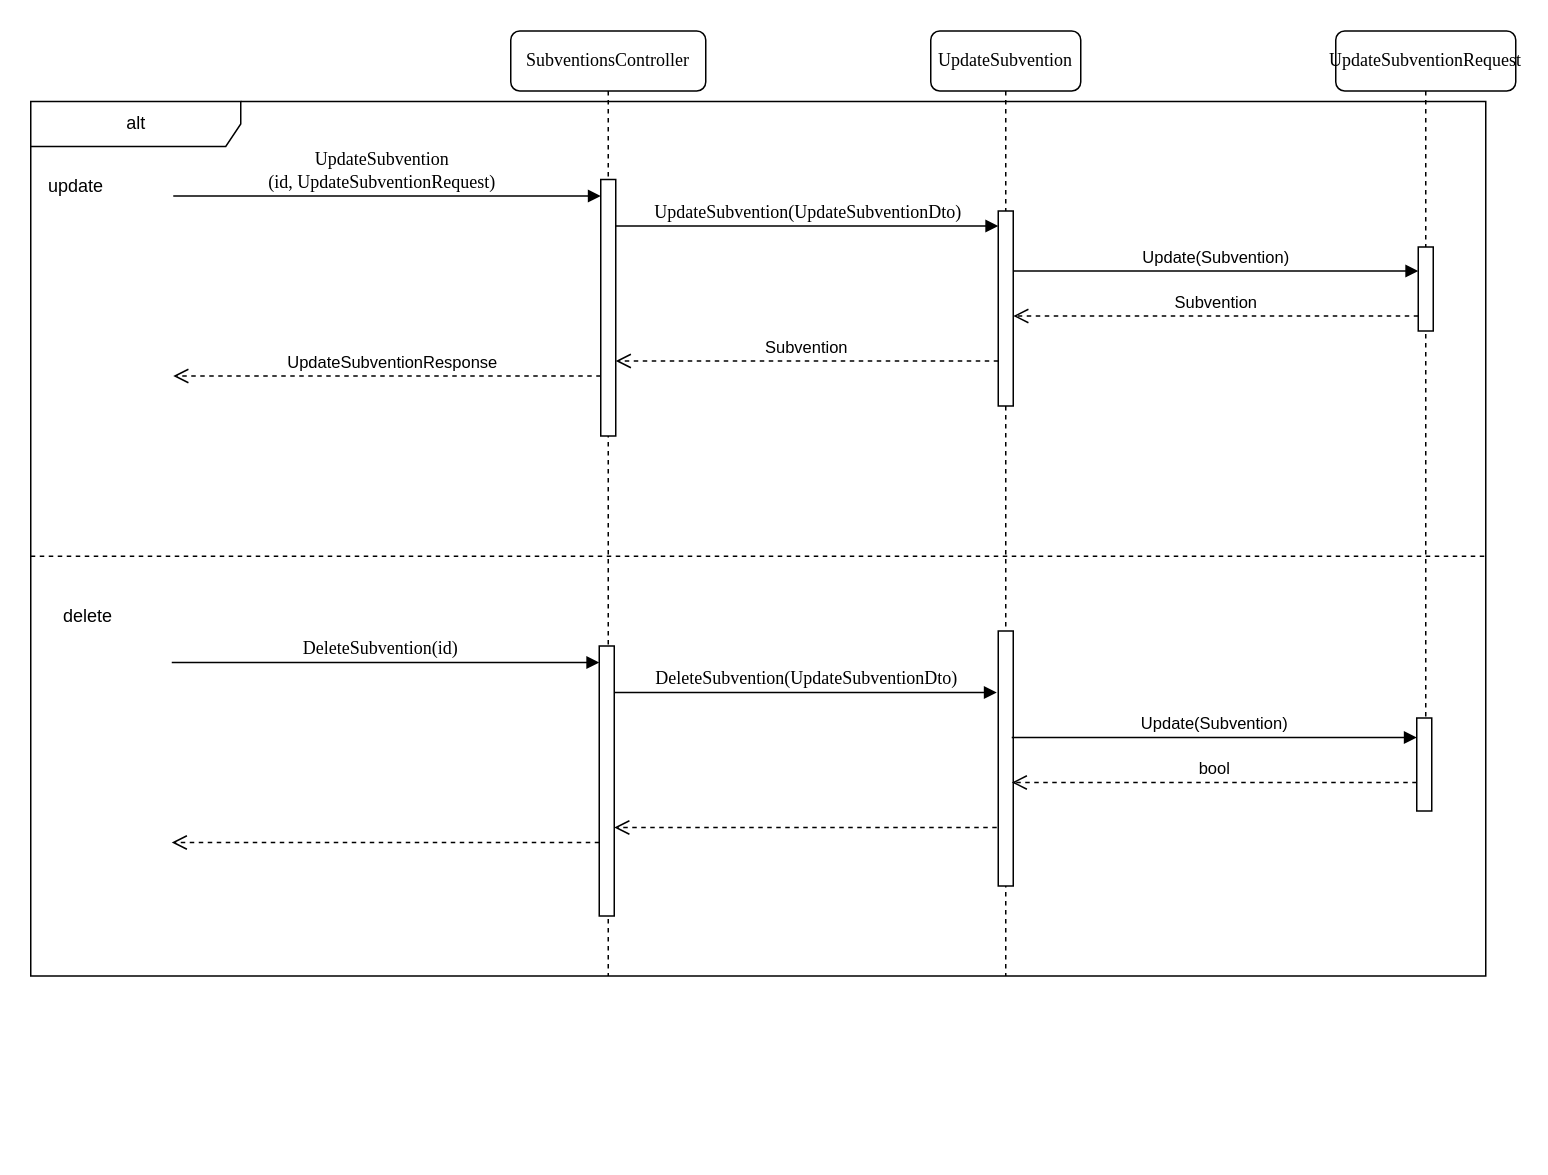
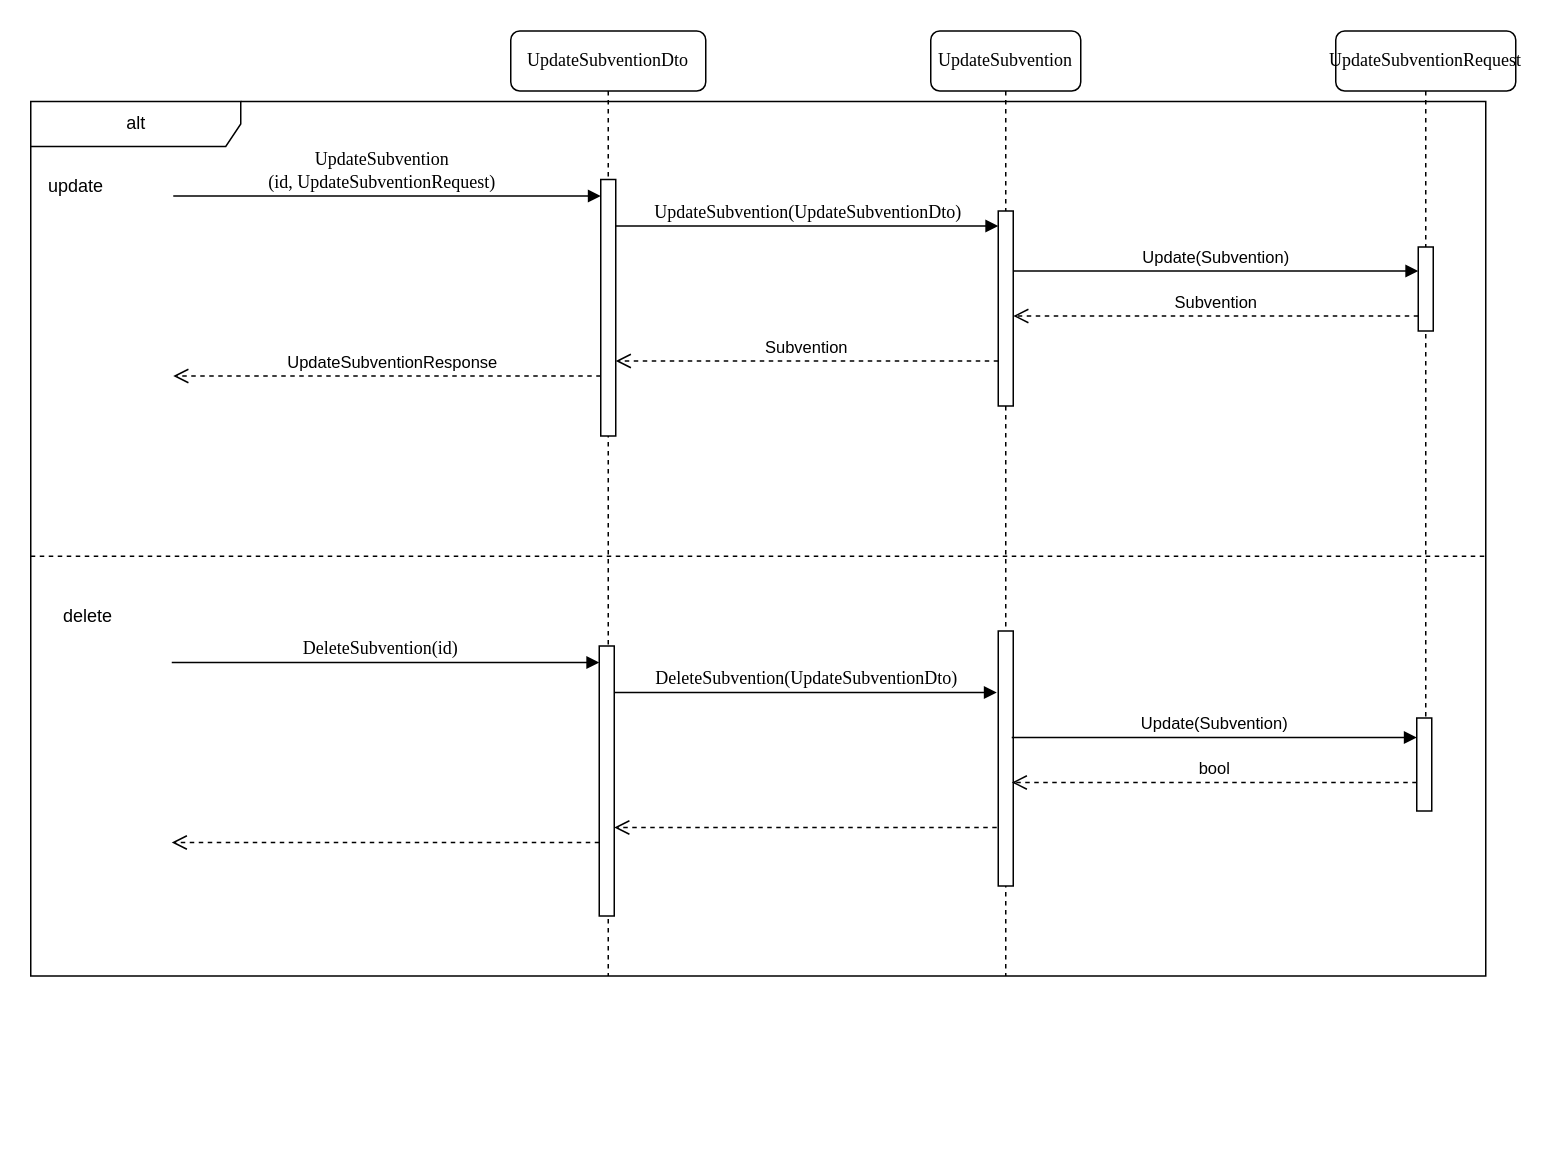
  <mxCell id="0" />
  <mxCell id="1" parent="0" />
  <mxCell id="2" value="alt" style="shape=umlFrame;tabWidth=110;tabHeight=30;tabPosition=left;html=1;boundedLbl=1;labelInHeader=1;width=140;height=30;" vertex="1" parent="1"><mxGeometry x="20" y="67" width="970" height="583" as="geometry" /></mxCell>
  <mxCell id="3" value="update" style="text" vertex="1" parent="2"><mxGeometry width="100" height="20" relative="1" as="geometry"><mxPoint x="10" y="43" as="offset" /></mxGeometry></mxCell>
  <mxCell id="4" value="delete" style="line;strokeWidth=1;dashed=1;labelPosition=center;verticalLabelPosition=bottom;align=left;verticalAlign=top;spacingLeft=20;spacingTop=15;" vertex="1" parent="2"><mxGeometry y="291.5" width="970.0" height="23.32" as="geometry" /></mxCell>
- <mxCell id="5" value="SubventionsController" style="shape=umlLifeline;perimeter=lifelinePerimeter;whiteSpace=wrap;html=1;container=1;collapsible=0;recursiveResize=0;outlineConnect=0;rounded=1;shadow=0;comic=0;labelBackgroundColor=none;strokeWidth=1;fontFamily=Verdana;fontSize=12;align=center;" parent="1" vertex="1"><mxGeometry x="340" y="20" width="130" height="630" as="geometry" /></mxCell>
+ <mxCell id="5" value="UpdateSubventionDto" style="shape=umlLifeline;perimeter=lifelinePerimeter;whiteSpace=wrap;html=1;container=1;collapsible=0;recursiveResize=0;outlineConnect=0;rounded=1;shadow=0;comic=0;labelBackgroundColor=none;strokeWidth=1;fontFamily=Verdana;fontSize=12;align=center;" parent="1" vertex="1"><mxGeometry x="340" y="20" width="130" height="630" as="geometry" /></mxCell>
  <mxCell id="6" value="" style="html=1;points=[];perimeter=orthogonalPerimeter;rounded=0;shadow=0;comic=0;labelBackgroundColor=none;strokeWidth=1;fontFamily=Verdana;fontSize=12;align=center;" parent="5" vertex="1"><mxGeometry x="60" y="99" width="10" height="171" as="geometry" /></mxCell>
  <mxCell id="7" value="UpdateSubvention" style="shape=umlLifeline;perimeter=lifelinePerimeter;whiteSpace=wrap;html=1;container=1;collapsible=0;recursiveResize=0;outlineConnect=0;rounded=1;shadow=0;comic=0;labelBackgroundColor=none;strokeWidth=1;fontFamily=Verdana;fontSize=12;align=center;" parent="1" vertex="1"><mxGeometry x="620" y="20" width="100" height="630" as="geometry" /></mxCell>
  <mxCell id="8" value="" style="html=1;points=[];perimeter=orthogonalPerimeter;rounded=0;shadow=0;comic=0;labelBackgroundColor=none;strokeWidth=1;fontFamily=Verdana;fontSize=12;align=center;" parent="7" vertex="1"><mxGeometry x="45" y="120" width="10" height="130" as="geometry" /></mxCell>
  <mxCell id="9" value="" style="html=1;points=[];perimeter=orthogonalPerimeter;rounded=0;shadow=0;comic=0;labelBackgroundColor=none;strokeWidth=1;fontFamily=Verdana;fontSize=12;align=center;" vertex="1" parent="7"><mxGeometry x="45" y="400" width="10" height="170" as="geometry" /></mxCell>
  <mxCell id="10" value="UpdateSubventionRequest" style="shape=umlLifeline;perimeter=lifelinePerimeter;whiteSpace=wrap;html=1;container=1;collapsible=0;recursiveResize=0;outlineConnect=0;rounded=1;shadow=0;comic=0;labelBackgroundColor=none;strokeWidth=1;fontFamily=Verdana;fontSize=12;align=center;" parent="1" vertex="1"><mxGeometry x="890" y="20" width="120" height="480" as="geometry" /></mxCell>
  <mxCell id="11" value="" style="html=1;points=[];perimeter=orthogonalPerimeter;" parent="10" vertex="1"><mxGeometry x="55" y="144" width="10" height="56" as="geometry" /></mxCell>
  <mxCell id="12" value="UpdateSubvention&lt;br&gt;(id, UpdateSubventionRequest)" style="html=1;verticalAlign=bottom;endArrow=block;labelBackgroundColor=none;fontFamily=Verdana;fontSize=12;edgeStyle=elbowEdgeStyle;elbow=vertical;" parent="1" target="6" edge="1"><mxGeometry x="-0.023" relative="1" as="geometry"><mxPoint x="115" y="130" as="sourcePoint" /><Array as="points"><mxPoint x="200" y="130" /><mxPoint x="140" y="290" /><mxPoint x="260" y="450" /><mxPoint x="260" y="280" /><mxPoint x="260" y="290" /></Array><mxPoint as="offset" /></mxGeometry></mxCell>
  <mxCell id="13" value="UpdateSubvention(UpdateSubventionDto)" style="html=1;verticalAlign=bottom;endArrow=block;labelBackgroundColor=none;fontFamily=Verdana;fontSize=12;edgeStyle=elbowEdgeStyle;elbow=vertical;" parent="1" source="6" target="8" edge="1"><mxGeometry relative="1" as="geometry"><mxPoint x="330" y="140" as="sourcePoint" /><Array as="points"><mxPoint x="430" y="150" /></Array></mxGeometry></mxCell>
  <mxCell id="14" value="Update(Subvention)" style="html=1;verticalAlign=bottom;endArrow=block;rounded=0;" parent="1" source="8" target="11" edge="1"><mxGeometry relative="1" as="geometry"><mxPoint x="520" y="150" as="sourcePoint" /><Array as="points"><mxPoint x="810" y="180" /></Array></mxGeometry></mxCell>
  <mxCell id="15" value="Subvention" style="html=1;verticalAlign=bottom;endArrow=open;dashed=1;endSize=8;rounded=0;" parent="1" source="11" target="8" edge="1"><mxGeometry relative="1" as="geometry"><mxPoint x="520" y="226" as="targetPoint" /><Array as="points"><mxPoint x="840" y="210" /></Array></mxGeometry></mxCell>
  <mxCell id="16" value="Subvention" style="html=1;verticalAlign=bottom;endArrow=open;dashed=1;endSize=8;rounded=0;" parent="1" source="8" target="6" edge="1"><mxGeometry relative="1" as="geometry"><mxPoint x="350" y="290" as="sourcePoint" /><mxPoint x="270" y="290" as="targetPoint" /><Array as="points"><mxPoint x="540" y="240" /></Array></mxGeometry></mxCell>
  <mxCell id="17" value="UpdateSubventionResponse" style="html=1;verticalAlign=bottom;endArrow=open;dashed=1;endSize=8;rounded=0;" parent="1" source="6" edge="1"><mxGeometry x="-0.025" relative="1" as="geometry"><mxPoint x="350" y="290" as="sourcePoint" /><mxPoint x="115" y="250" as="targetPoint" /><Array as="points"><mxPoint x="210" y="250" /></Array><mxPoint as="offset" /></mxGeometry></mxCell>
  <mxCell id="18" value="" style="html=1;points=[];perimeter=orthogonalPerimeter;rounded=0;shadow=0;comic=0;labelBackgroundColor=none;strokeWidth=1;fontFamily=Verdana;fontSize=12;align=center;" parent="1" vertex="1"><mxGeometry x="399" y="430" width="10" height="180" as="geometry" /></mxCell>
  <mxCell id="19" value="" style="html=1;points=[];perimeter=orthogonalPerimeter;" parent="1" vertex="1"><mxGeometry x="944" y="478" width="10" height="62" as="geometry" /></mxCell>
  <mxCell id="20" value="DeleteSubvention(id)" style="html=1;verticalAlign=bottom;endArrow=block;labelBackgroundColor=none;fontFamily=Verdana;fontSize=12;edgeStyle=elbowEdgeStyle;elbow=horizontal;" parent="1" target="18" edge="1"><mxGeometry x="-0.023" relative="1" as="geometry"><mxPoint x="114" y="441" as="sourcePoint" /><Array as="points"><mxPoint x="199" y="441" /><mxPoint x="139" y="601" /><mxPoint x="259" y="761" /><mxPoint x="259" y="591" /><mxPoint x="259" y="601" /></Array><mxPoint as="offset" /></mxGeometry></mxCell>
  <mxCell id="21" value="DeleteSubvention(UpdateSubventionDto)" style="html=1;verticalAlign=bottom;endArrow=block;labelBackgroundColor=none;fontFamily=Verdana;fontSize=12;edgeStyle=elbowEdgeStyle;elbow=vertical;" parent="1" source="18" edge="1"><mxGeometry relative="1" as="geometry"><mxPoint x="329" y="451" as="sourcePoint" /><Array as="points"><mxPoint x="429" y="461" /></Array><mxPoint x="664" y="461" as="targetPoint" /></mxGeometry></mxCell>
  <mxCell id="22" value="Update(Subvention)" style="html=1;verticalAlign=bottom;endArrow=block;rounded=0;" parent="1" target="19" edge="1"><mxGeometry relative="1" as="geometry"><mxPoint x="674" y="491" as="sourcePoint" /><Array as="points"><mxPoint x="809" y="491" /></Array></mxGeometry></mxCell>
  <mxCell id="23" value="bool" style="html=1;verticalAlign=bottom;endArrow=open;dashed=1;endSize=8;rounded=0;" parent="1" source="19" edge="1"><mxGeometry relative="1" as="geometry"><mxPoint x="674" y="521" as="targetPoint" /><Array as="points"><mxPoint x="839" y="521" /></Array></mxGeometry></mxCell>
  <mxCell id="24" value="" style="html=1;verticalAlign=bottom;endArrow=open;dashed=1;endSize=8;rounded=0;" parent="1" target="18" edge="1"><mxGeometry relative="1" as="geometry"><mxPoint x="664" y="551" as="sourcePoint" /><mxPoint x="269" y="601" as="targetPoint" /><Array as="points"><mxPoint x="539" y="551" /></Array></mxGeometry></mxCell>
  <mxCell id="25" value="" style="html=1;verticalAlign=bottom;endArrow=open;dashed=1;endSize=8;rounded=0;" parent="1" source="18" edge="1"><mxGeometry x="-0.025" relative="1" as="geometry"><mxPoint x="349" y="601" as="sourcePoint" /><mxPoint x="114" y="561" as="targetPoint" /><Array as="points"><mxPoint x="209" y="561" /></Array><mxPoint as="offset" /></mxGeometry></mxCell>
